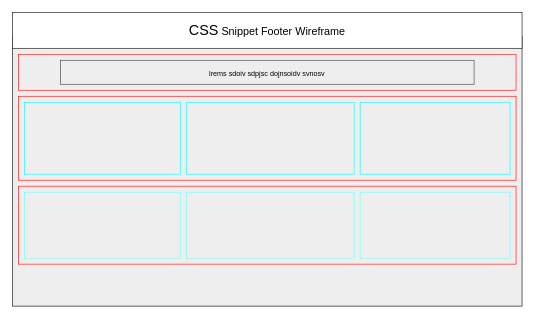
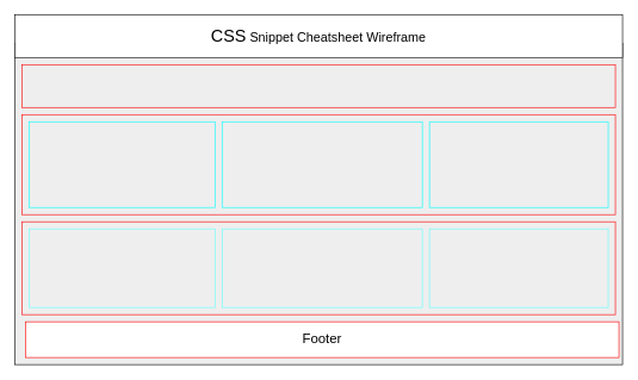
  <mxCell id="0" />
  <mxCell id="1" parent="0" />
  <mxCell id="2" value="" style="rounded=0;whiteSpace=wrap;html=1;fontSize=18;fillColor=#eeeeee;strokeColor=#000000;gradientColor=none;" parent="1" vertex="1"><mxGeometry y="60" width="850" height="450" as="geometry" x="20" /></mxCell>
  <mxCell id="3" value="" style="rounded=0;whiteSpace=wrap;html=1;fontSize=12;strokeColor=#FF0000;fillColor=#eeeeee;" parent="1" vertex="1"><mxGeometry x="30" y="160" width="830" height="140" as="geometry" /></mxCell>
  <mxCell id="4" value="" style="rounded=0;whiteSpace=wrap;html=1;fontSize=12;strokeColor=#FF0000;fillColor=#eeeeee;" parent="1" vertex="1"><mxGeometry x="30" y="90" width="830" height="60" as="geometry" /></mxCell>
- <mxCell id="5" value="&lt;font style=&quot;font-size: 24px&quot;&gt;CSS&lt;/font&gt;&lt;font style=&quot;font-size: 18px&quot;&gt;&amp;nbsp;Snippet Footer Wireframe&lt;/font&gt;" style="rounded=0;whiteSpace=wrap;html=1;" parent="1" vertex="1"><mxGeometry width="850" height="60" as="geometry" x="20" y="20" /></mxCell>
- <mxCell id="6" value="&lt;font style=&quot;font-size: 12px&quot;&gt;lrems sdoiv sdpjsc dojnsoidv svnosv&lt;/font&gt;" style="rounded=0;whiteSpace=wrap;html=1;fontSize=18;fillColor=#eeeeee;strokeColor=#36393d;" parent="1" vertex="1"><mxGeometry x="100" y="100" width="690" height="40" as="geometry" /></mxCell>
+ <mxCell id="5" value="&lt;font style=&quot;font-size: 24px&quot;&gt;CSS&lt;/font&gt;&lt;font style=&quot;font-size: 18px&quot;&gt;&amp;nbsp;Snippet Cheatsheet Wireframe&lt;/font&gt;" style="rounded=0;whiteSpace=wrap;html=1;" parent="1" vertex="1"><mxGeometry width="850" height="60" as="geometry" x="20" y="20" /></mxCell>
  <mxCell id="7" value="" style="rounded=0;whiteSpace=wrap;html=1;fontSize=12;strokeColor=#00FFFF;fillColor=#eeeeee;" parent="1" vertex="1"><mxGeometry x="40" y="170" width="260" height="120" as="geometry" /></mxCell>
  <mxCell id="8" value="" style="rounded=0;whiteSpace=wrap;html=1;fontSize=12;strokeColor=#00FFFF;fillColor=#eeeeee;" parent="1" vertex="1"><mxGeometry x="310" y="170" width="280" height="120" as="geometry" /></mxCell>
  <mxCell id="9" value="" style="rounded=0;whiteSpace=wrap;html=1;fontSize=12;strokeColor=#00FFFF;fillColor=#eeeeee;" parent="1" vertex="1"><mxGeometry x="600" y="170" width="250" height="120" as="geometry" /></mxCell>
  <mxCell id="10" value="" style="rounded=0;whiteSpace=wrap;html=1;fontSize=12;strokeColor=#FF0000;fillColor=#eeeeee;" parent="1" vertex="1"><mxGeometry x="30" y="310" width="830" height="130" as="geometry" /></mxCell>
+ <mxCell id="11" value="&lt;font style=&quot;font-size: 19px&quot;&gt;Footer&lt;/font&gt;" style="rounded=0;whiteSpace=wrap;html=1;fontSize=12;strokeColor=#FF0000;fillColor=default;gradientColor=none;" parent="1" vertex="1"><mxGeometry x="35" y="450" width="830" height="50" as="geometry" /></mxCell>
  <mxCell id="12" value="" style="rounded=0;whiteSpace=wrap;html=1;fontSize=12;strokeColor=#66FFFF;fillColor=#eeeeee;" parent="1" vertex="1"><mxGeometry x="40" y="320" width="260" height="110" as="geometry" /></mxCell>
  <mxCell id="13" value="" style="rounded=0;whiteSpace=wrap;html=1;fontSize=12;strokeColor=#66FFFF;fillColor=#eeeeee;" parent="1" vertex="1"><mxGeometry x="310" y="320" width="280" height="110" as="geometry" /></mxCell>
  <mxCell id="14" value="" style="rounded=0;whiteSpace=wrap;html=1;fontSize=12;strokeColor=#66FFFF;fillColor=#eeeeee;" parent="1" vertex="1"><mxGeometry x="600" y="320" width="250" height="110" as="geometry" /></mxCell>
